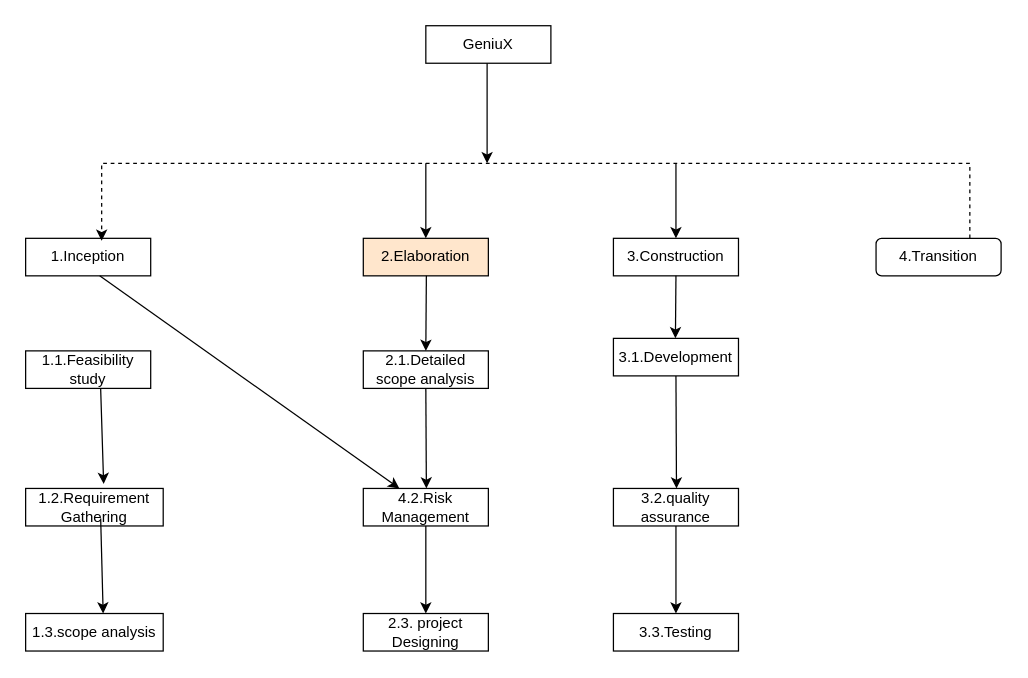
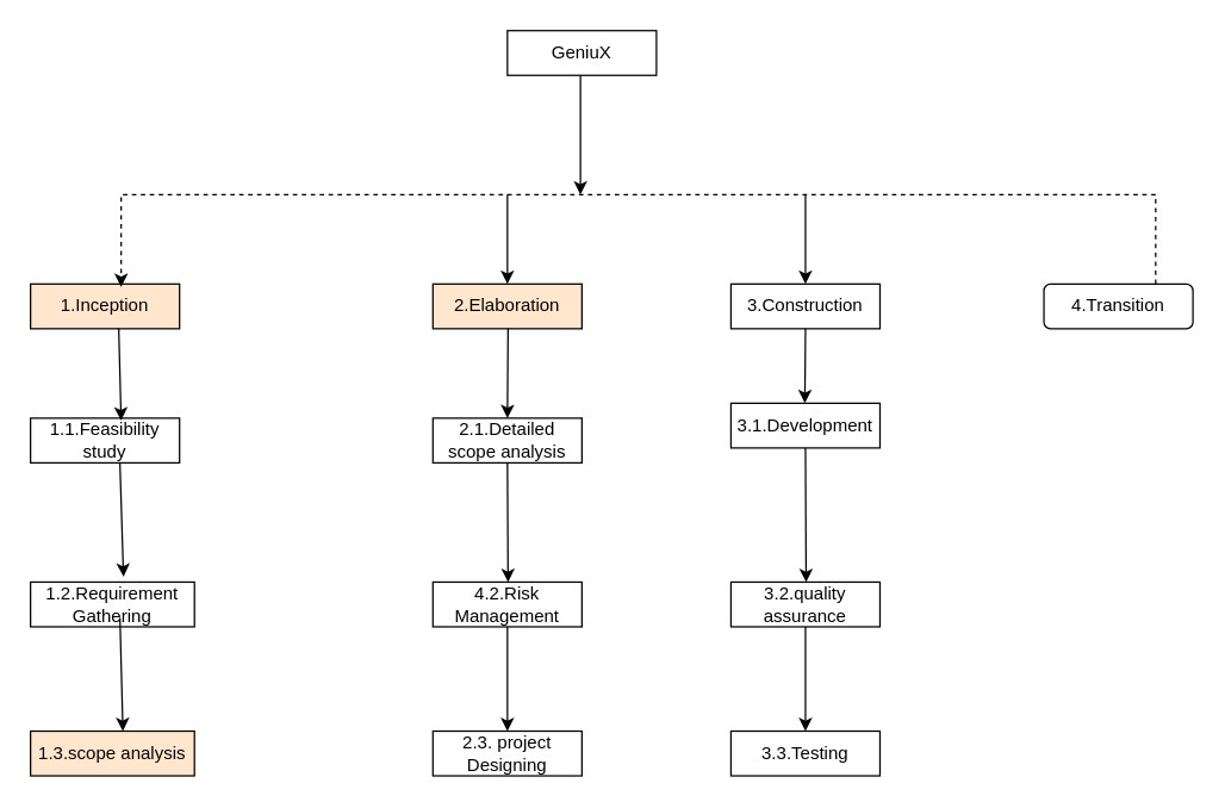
  <mxCell id="0" />
  <mxCell id="1" parent="0" />
  <mxCell id="2" value="GeniuX" style="rounded=0;whiteSpace=wrap;html=1;" vertex="1" parent="1"><mxGeometry x="340" y="20" width="100" height="30" as="geometry" /></mxCell>
  <mxCell id="3" value="4.Transition" style="whiteSpace=wrap;html=1;rounded=1;" vertex="1" parent="1"><mxGeometry x="700" y="190" width="100" height="30" as="geometry" /></mxCell>
  <mxCell id="4" value="3.Construction" style="rounded=0;whiteSpace=wrap;html=1;" vertex="1" parent="1"><mxGeometry x="490" y="190" width="100" height="30" as="geometry" /></mxCell>
  <mxCell id="5" value="2.Elaboration" style="rounded=0;whiteSpace=wrap;html=1;fillColor=#ffe6cc;" vertex="1" parent="1"><mxGeometry x="290" y="190" width="100" height="30" as="geometry" /></mxCell>
- <mxCell id="6" value="1.Inception" style="rounded=0;whiteSpace=wrap;html=1;" vertex="1" parent="1"><mxGeometry x="20" y="190" width="100" height="30" as="geometry" /></mxCell>
+ <mxCell id="6" value="1.Inception" style="rounded=0;whiteSpace=wrap;html=1;fillColor=#ffe6cc;" vertex="1" parent="1"><mxGeometry x="20" y="190" width="100" height="30" as="geometry" /></mxCell>
  <mxCell id="7" style="edgeStyle=orthogonalEdgeStyle;rounded=0;orthogonalLoop=1;jettySize=auto;html=1;exitX=0.75;exitY=0;exitDx=0;exitDy=0;entryX=0.608;entryY=0.067;entryDx=0;entryDy=0;entryPerimeter=0;dashed=1;" edge="1" parent="1" source="3" target="6"><mxGeometry relative="1" as="geometry"><Array as="points"><mxPoint x="775" y="130" /><mxPoint x="81" y="130" /></Array></mxGeometry></mxCell>
  <mxCell id="8" value="" style="endArrow=classic;html=1;rounded=0;" edge="1" parent="1" target="4"><mxGeometry width="50" height="50" relative="1" as="geometry"><mxPoint x="540" y="130" as="sourcePoint" /><mxPoint x="600" y="210" as="targetPoint" /></mxGeometry></mxCell>
  <mxCell id="9" value="" style="endArrow=classic;html=1;rounded=0;" edge="1" parent="1"><mxGeometry width="50" height="50" relative="1" as="geometry"><mxPoint x="340" y="130" as="sourcePoint" /><mxPoint x="340" y="190" as="targetPoint" /></mxGeometry></mxCell>
  <mxCell id="10" value="" style="endArrow=classic;html=1;rounded=0;" edge="1" parent="1"><mxGeometry width="50" height="50" relative="1" as="geometry"><mxPoint x="389" y="50" as="sourcePoint" /><mxPoint x="389" y="130" as="targetPoint" /></mxGeometry></mxCell>
  <mxCell id="11" value="1.1.Feasibility study" style="rounded=0;whiteSpace=wrap;html=1;" vertex="1" parent="1"><mxGeometry x="20" y="280" width="100" height="30" as="geometry" /></mxCell>
  <mxCell id="12" value="1.2.Requirement Gathering" style="rounded=0;whiteSpace=wrap;html=1;" vertex="1" parent="1"><mxGeometry x="20" y="390" width="110" height="30" as="geometry" /></mxCell>
- <mxCell id="13" value="1.3.scope analysis" style="rounded=0;whiteSpace=wrap;html=1;" vertex="1" parent="1"><mxGeometry x="20" y="490" width="110" height="30" as="geometry" /></mxCell>
- <mxCell id="14" value="" style="endArrow=classic;html=1;rounded=0;exitX=0.592;exitY=1;exitDx=0;exitDy=0;exitPerimeter=0;" edge="1" parent="1" source="6" target="18"><mxGeometry width="50" height="50" relative="1" as="geometry"><mxPoint x="550" y="340" as="sourcePoint" /><mxPoint x="600" y="290" as="targetPoint" /></mxGeometry></mxCell>
+ <mxCell id="13" value="1.3.scope analysis" style="rounded=0;whiteSpace=wrap;html=1;fillColor=#ffe6cc;" vertex="1" parent="1"><mxGeometry x="20" y="490" width="110" height="30" as="geometry" /></mxCell>
+ <mxCell id="14" value="" style="endArrow=classic;html=1;rounded=0;entryX=0.608;entryY=0.053;entryDx=0;entryDy=0;exitX=0.592;exitY=1;exitDx=0;exitDy=0;exitPerimeter=0;entryPerimeter=0;" edge="1" parent="1" source="6" target="11"><mxGeometry width="50" height="50" relative="1" as="geometry"><mxPoint x="550" y="340" as="sourcePoint" /><mxPoint x="600" y="290" as="targetPoint" /></mxGeometry></mxCell>
  <mxCell id="15" value="" style="endArrow=classic;html=1;rounded=0;entryX=0.567;entryY=-0.12;entryDx=0;entryDy=0;exitX=0.592;exitY=1;exitDx=0;exitDy=0;exitPerimeter=0;entryPerimeter=0;" edge="1" parent="1" target="12"><mxGeometry width="50" height="50" relative="1" as="geometry"><mxPoint x="80" y="310" as="sourcePoint" /><mxPoint x="82" y="372" as="targetPoint" /></mxGeometry></mxCell>
  <mxCell id="16" value="" style="endArrow=classic;html=1;rounded=0;entryX=0.567;entryY=-0.12;entryDx=0;entryDy=0;exitX=0.592;exitY=1;exitDx=0;exitDy=0;exitPerimeter=0;entryPerimeter=0;" edge="1" parent="1"><mxGeometry width="50" height="50" relative="1" as="geometry"><mxPoint x="80" y="414" as="sourcePoint" /><mxPoint x="82" y="490" as="targetPoint" /></mxGeometry></mxCell>
  <mxCell id="17" value="2.1.Detailed scope analysis" style="rounded=0;whiteSpace=wrap;html=1;" vertex="1" parent="1"><mxGeometry x="290" y="280" width="100" height="30" as="geometry" /></mxCell>
  <mxCell id="18" value="4.2.Risk Management" style="rounded=0;whiteSpace=wrap;html=1;" vertex="1" parent="1"><mxGeometry x="290" y="390" width="100" height="30" as="geometry" /></mxCell>
  <mxCell id="19" value="2.3. project Designing" style="rounded=0;whiteSpace=wrap;html=1;" vertex="1" parent="1"><mxGeometry x="290" y="490" width="100" height="30" as="geometry" /></mxCell>
  <mxCell id="20" value="3.1.Development" style="rounded=0;whiteSpace=wrap;html=1;" vertex="1" parent="1"><mxGeometry x="490" y="270" width="100" height="30" as="geometry" /></mxCell>
  <mxCell id="21" value="3.3.Testing" style="rounded=0;whiteSpace=wrap;html=1;" vertex="1" parent="1"><mxGeometry x="490" y="490" width="100" height="30" as="geometry" /></mxCell>
  <mxCell id="22" value="3.2.quality assurance" style="rounded=0;whiteSpace=wrap;html=1;" vertex="1" parent="1"><mxGeometry x="490" y="390" width="100" height="30" as="geometry" /></mxCell>
  <mxCell id="23" style="edgeStyle=orthogonalEdgeStyle;rounded=0;orthogonalLoop=1;jettySize=auto;html=1;exitX=0.5;exitY=1;exitDx=0;exitDy=0;" edge="1" parent="1" source="22" target="22"><mxGeometry relative="1" as="geometry" /></mxCell>
  <mxCell id="24" value="" style="endArrow=classic;html=1;rounded=0;entryX=0.5;entryY=0;entryDx=0;entryDy=0;" edge="1" parent="1" target="17"><mxGeometry width="50" height="50" relative="1" as="geometry"><mxPoint x="340.42" y="220" as="sourcePoint" /><mxPoint x="340" y="270" as="targetPoint" /></mxGeometry></mxCell>
  <mxCell id="25" value="" style="endArrow=classic;html=1;rounded=0;entryX=0.5;entryY=0;entryDx=0;entryDy=0;" edge="1" parent="1"><mxGeometry width="50" height="50" relative="1" as="geometry"><mxPoint x="540" y="300" as="sourcePoint" /><mxPoint x="540.42" y="390" as="targetPoint" /></mxGeometry></mxCell>
  <mxCell id="26" value="" style="endArrow=classic;html=1;rounded=0;entryX=0.5;entryY=0;entryDx=0;entryDy=0;exitX=0.5;exitY=1;exitDx=0;exitDy=0;" edge="1" parent="1" source="22"><mxGeometry width="50" height="50" relative="1" as="geometry"><mxPoint x="540" y="430" as="sourcePoint" /><mxPoint x="540" y="490" as="targetPoint" /></mxGeometry></mxCell>
  <mxCell id="27" value="" style="endArrow=classic;html=1;rounded=0;entryX=0.5;entryY=0;entryDx=0;entryDy=0;" edge="1" parent="1"><mxGeometry width="50" height="50" relative="1" as="geometry"><mxPoint x="340" y="310" as="sourcePoint" /><mxPoint x="340.42" y="390" as="targetPoint" /></mxGeometry></mxCell>
  <mxCell id="28" value="" style="endArrow=classic;html=1;rounded=0;" edge="1" parent="1"><mxGeometry width="50" height="50" relative="1" as="geometry"><mxPoint x="540" y="220" as="sourcePoint" /><mxPoint x="539.58" y="270" as="targetPoint" /></mxGeometry></mxCell>
  <mxCell id="29" value="" style="endArrow=classic;html=1;rounded=0;entryX=0.5;entryY=0;entryDx=0;entryDy=0;exitX=0.5;exitY=1;exitDx=0;exitDy=0;" edge="1" parent="1"><mxGeometry width="50" height="50" relative="1" as="geometry"><mxPoint x="340" y="420" as="sourcePoint" /><mxPoint x="340" y="490" as="targetPoint" /></mxGeometry></mxCell>
